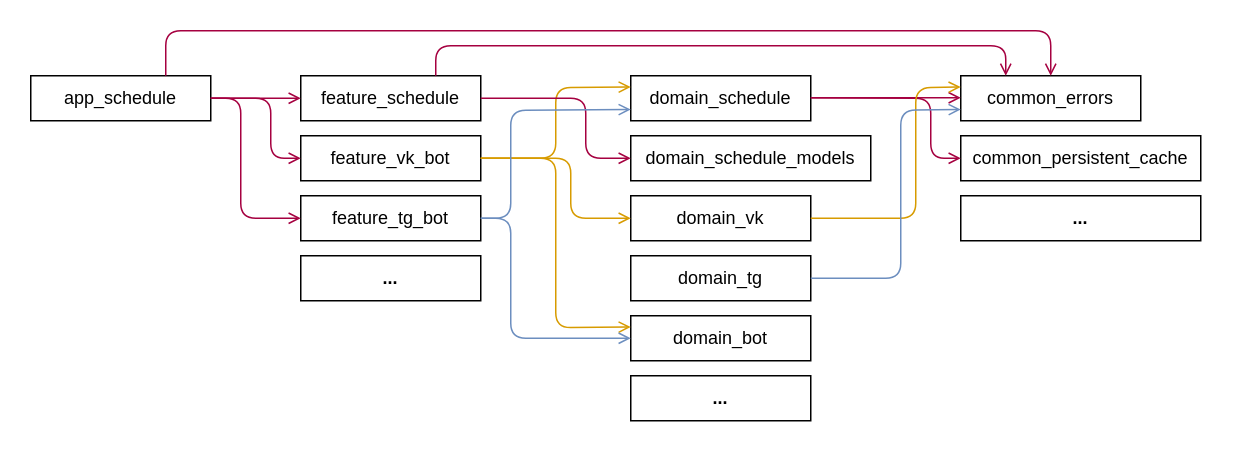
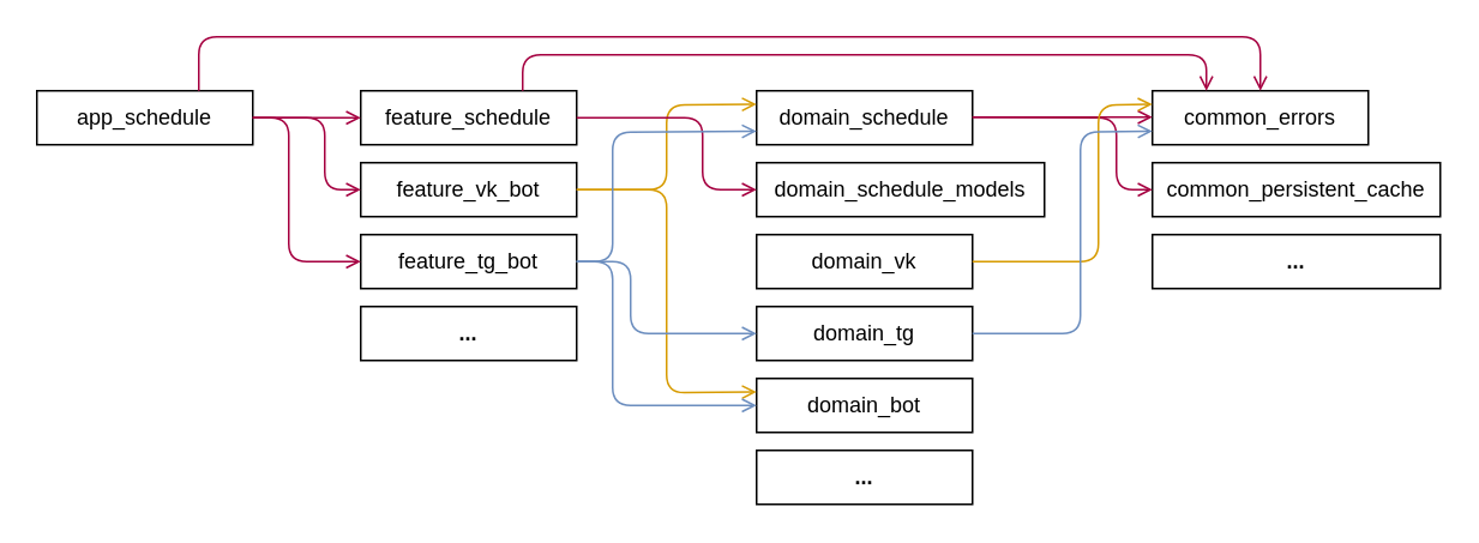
  <mxCell id="0" />
  <mxCell id="1" parent="0" />
  <mxCell id="2" value="app_schedule" style="rounded=0;whiteSpace=wrap;html=1;" parent="1" vertex="1"><mxGeometry x="20" y="50" width="120" height="30" as="geometry" /></mxCell>
  <mxCell id="3" value="feature_schedule" style="rounded=0;whiteSpace=wrap;html=1;" parent="1" vertex="1"><mxGeometry x="200" y="50" width="120" height="30" as="geometry" /></mxCell>
  <mxCell id="4" value="feature_vk_bot" style="rounded=0;whiteSpace=wrap;html=1;" parent="1" vertex="1"><mxGeometry x="200" y="90" width="120" height="30" as="geometry" /></mxCell>
  <mxCell id="5" value="feature_tg_bot" style="rounded=0;whiteSpace=wrap;html=1;" parent="1" vertex="1"><mxGeometry x="200" y="130" width="120" height="30" as="geometry" /></mxCell>
  <mxCell id="6" value="domain_schedule" style="rounded=0;whiteSpace=wrap;html=1;" parent="1" vertex="1"><mxGeometry x="420" y="50" width="120" height="30" as="geometry" /></mxCell>
  <mxCell id="7" value="domain_vk" style="rounded=0;whiteSpace=wrap;html=1;" parent="1" vertex="1"><mxGeometry x="420" y="130" width="120" height="30" as="geometry" /></mxCell>
  <mxCell id="8" value="domain_tg" style="rounded=0;whiteSpace=wrap;html=1;" parent="1" vertex="1"><mxGeometry x="420" y="170" width="120" height="30" as="geometry" /></mxCell>
  <mxCell id="9" value="domain_bot" style="rounded=0;whiteSpace=wrap;html=1;" parent="1" vertex="1"><mxGeometry x="420" y="210" width="120" height="30" as="geometry" /></mxCell>
  <mxCell id="10" value="domain_schedule_models" style="rounded=0;whiteSpace=wrap;html=1;" parent="1" vertex="1"><mxGeometry x="420" y="90" width="160" height="30" as="geometry" /></mxCell>
  <mxCell id="11" value="" style="endArrow=open;endSize=6;html=1;rounded=1;entryX=0;entryY=0.5;entryDx=0;entryDy=0;strokeWidth=1;fillColor=#d80073;strokeColor=#A50040;" parent="1" target="5" edge="1"><mxGeometry width="160" relative="1" as="geometry"><mxPoint x="140" y="65" as="sourcePoint" /><mxPoint x="280" y="64.66" as="targetPoint" /><Array as="points"><mxPoint x="160" y="65" /><mxPoint x="160" y="145" /></Array></mxGeometry></mxCell>
  <mxCell id="12" value="" style="endArrow=open;endSize=6;html=1;rounded=1;endFill=0;exitX=1;exitY=0.5;exitDx=0;exitDy=0;entryX=0;entryY=0.25;entryDx=0;entryDy=0;fillColor=#ffe6cc;strokeColor=#d79b00;strokeWidth=1;" parent="1" source="4" target="6" edge="1"><mxGeometry width="160" relative="1" as="geometry"><mxPoint x="90" y="280" as="sourcePoint" /><mxPoint x="250" y="280" as="targetPoint" /><Array as="points"><mxPoint x="370" y="105" /><mxPoint x="370" y="58" /></Array></mxGeometry></mxCell>
- <mxCell id="13" value="" style="endArrow=open;endSize=6;html=1;rounded=1;exitX=1;exitY=0.5;exitDx=0;exitDy=0;entryX=0;entryY=0.5;entryDx=0;entryDy=0;endFill=0;fillColor=#ffe6cc;strokeColor=#d79b00;strokeWidth=1;" parent="1" source="4" target="7" edge="1"><mxGeometry width="160" relative="1" as="geometry"><mxPoint x="100" y="290" as="sourcePoint" /><mxPoint x="260" y="290" as="targetPoint" /><Array as="points"><mxPoint x="380" y="105" /><mxPoint x="380" y="145" /></Array></mxGeometry></mxCell>
  <mxCell id="14" value="" style="endArrow=open;endSize=6;html=1;rounded=1;entryX=0;entryY=0.5;entryDx=0;entryDy=0;strokeWidth=1;exitX=1;exitY=0.5;exitDx=0;exitDy=0;fillColor=#d80073;strokeColor=#A50040;" parent="1" source="2" target="4" edge="1"><mxGeometry width="160" relative="1" as="geometry"><mxPoint x="100" y="65" as="sourcePoint" /><mxPoint x="170" y="180" as="targetPoint" /><Array as="points"><mxPoint x="180" y="65" /><mxPoint x="180" y="105" /></Array></mxGeometry></mxCell>
  <mxCell id="15" value="" style="endArrow=open;endSize=6;html=1;rounded=1;entryX=0;entryY=0.5;entryDx=0;entryDy=0;strokeWidth=1;fillColor=#d80073;strokeColor=#A50040;" parent="1" target="3" edge="1"><mxGeometry width="160" relative="1" as="geometry"><mxPoint x="140" y="65" as="sourcePoint" /><mxPoint x="180" y="64.66" as="targetPoint" /></mxGeometry></mxCell>
  <mxCell id="16" value="" style="endArrow=open;endSize=6;html=1;rounded=1;exitX=1;exitY=0.5;exitDx=0;exitDy=0;entryX=0;entryY=0.25;entryDx=0;entryDy=0;endFill=0;fillColor=#ffe6cc;strokeColor=#d79b00;strokeWidth=1;" parent="1" source="4" target="9" edge="1"><mxGeometry width="160" relative="1" as="geometry"><mxPoint x="110" y="300" as="sourcePoint" /><mxPoint x="400" y="225" as="targetPoint" /><Array as="points"><mxPoint x="370" y="105" /><mxPoint x="370" y="218" /></Array></mxGeometry></mxCell>
+ <mxCell id="17" value="" style="endArrow=open;endSize=6;html=1;rounded=1;exitX=1;exitY=0.5;exitDx=0;exitDy=0;entryX=0;entryY=0.5;entryDx=0;entryDy=0;endFill=0;fillColor=#dae8fc;strokeColor=#6c8ebf;strokeWidth=1;" parent="1" source="5" target="8" edge="1"><mxGeometry width="160" relative="1" as="geometry"><mxPoint x="120" y="310" as="sourcePoint" /><mxPoint x="280" y="310" as="targetPoint" /><Array as="points"><mxPoint x="350" y="145" /><mxPoint x="350" y="185" /></Array></mxGeometry></mxCell>
  <mxCell id="18" value="" style="endArrow=open;endSize=6;html=1;rounded=1;exitX=1;exitY=0.5;exitDx=0;exitDy=0;endFill=0;entryX=0;entryY=0.5;entryDx=0;entryDy=0;fillColor=#dae8fc;strokeColor=#6c8ebf;strokeWidth=1;" parent="1" source="5" target="9" edge="1"><mxGeometry width="160" relative="1" as="geometry"><mxPoint x="280" y="250" as="sourcePoint" /><mxPoint x="370" y="225" as="targetPoint" /><Array as="points"><mxPoint x="340" y="145" /><mxPoint x="340" y="225" /></Array></mxGeometry></mxCell>
  <mxCell id="19" value="" style="endArrow=open;endSize=6;html=1;rounded=1;exitX=1;exitY=0.5;exitDx=0;exitDy=0;entryX=0;entryY=0.5;entryDx=0;entryDy=0;endFill=0;strokeWidth=1;fillColor=#d80073;strokeColor=#A50040;" parent="1" source="3" target="10" edge="1"><mxGeometry width="160" relative="1" as="geometry"><mxPoint x="100" y="290" as="sourcePoint" /><mxPoint x="260" y="290" as="targetPoint" /><Array as="points"><mxPoint x="390" y="65" /><mxPoint x="390" y="105" /></Array></mxGeometry></mxCell>
  <mxCell id="20" value="" style="endArrow=open;endSize=6;html=1;rounded=1;exitX=1;exitY=0.5;exitDx=0;exitDy=0;entryX=0;entryY=0.75;entryDx=0;entryDy=0;endFill=0;fillColor=#dae8fc;strokeColor=#6c8ebf;strokeWidth=1;" parent="1" target="6" edge="1"><mxGeometry width="160" relative="1" as="geometry"><mxPoint x="320" y="145" as="sourcePoint" /><mxPoint x="420" y="65" as="targetPoint" /><Array as="points"><mxPoint x="340" y="145" /><mxPoint x="340" y="73" /></Array></mxGeometry></mxCell>
  <mxCell id="21" value="common_errors" style="rounded=0;whiteSpace=wrap;html=1;" parent="1" vertex="1"><mxGeometry x="640" y="50" width="120" height="30" as="geometry" /></mxCell>
  <mxCell id="22" value="common_persistent_cache" style="rounded=0;whiteSpace=wrap;html=1;" parent="1" vertex="1"><mxGeometry x="640" y="90" width="160" height="30" as="geometry" /></mxCell>
  <mxCell id="23" value="" style="endArrow=open;endSize=6;html=1;rounded=1;exitX=1;exitY=0.5;exitDx=0;exitDy=0;entryX=0;entryY=0.5;entryDx=0;entryDy=0;endFill=0;strokeWidth=1;fillColor=#d80073;strokeColor=#A50040;" parent="1" edge="1"><mxGeometry width="160" relative="1" as="geometry"><mxPoint x="540" y="64.66" as="sourcePoint" /><mxPoint x="640" y="64.66" as="targetPoint" /></mxGeometry></mxCell>
  <mxCell id="24" value="" style="endArrow=open;endSize=6;html=1;rounded=1;exitX=1;exitY=0.5;exitDx=0;exitDy=0;entryX=0;entryY=0.5;entryDx=0;entryDy=0;endFill=0;strokeWidth=1;fillColor=#d80073;strokeColor=#A50040;" parent="1" target="22" edge="1"><mxGeometry width="160" relative="1" as="geometry"><mxPoint x="540" y="64.66" as="sourcePoint" /><mxPoint x="640" y="64.66" as="targetPoint" /><Array as="points"><mxPoint x="620" y="65" /><mxPoint x="620" y="105" /></Array></mxGeometry></mxCell>
  <mxCell id="25" value="" style="endArrow=open;endSize=6;html=1;rounded=1;exitX=1;exitY=0.5;exitDx=0;exitDy=0;entryX=0;entryY=0.25;entryDx=0;entryDy=0;endFill=0;fillColor=#ffe6cc;strokeColor=#d79b00;strokeWidth=1;" parent="1" source="7" target="21" edge="1"><mxGeometry width="160" relative="1" as="geometry"><mxPoint x="540" y="150" as="sourcePoint" /><mxPoint x="640" y="190" as="targetPoint" /><Array as="points"><mxPoint x="610" y="145" /><mxPoint x="610" y="58" /></Array></mxGeometry></mxCell>
  <mxCell id="26" value="" style="endArrow=open;endSize=6;html=1;rounded=1;exitX=1;exitY=0.5;exitDx=0;exitDy=0;entryX=0;entryY=0.75;entryDx=0;entryDy=0;endFill=0;fillColor=#dae8fc;strokeColor=#6c8ebf;strokeWidth=1;" parent="1" source="8" target="21" edge="1"><mxGeometry width="160" relative="1" as="geometry"><mxPoint x="540" y="181.25" as="sourcePoint" /><mxPoint x="640" y="108.75" as="targetPoint" /><Array as="points"><mxPoint x="600" y="185" /><mxPoint x="600" y="73" /></Array></mxGeometry></mxCell>
  <mxCell id="27" value="" style="endArrow=open;endSize=6;html=1;rounded=1;entryX=0.25;entryY=0;entryDx=0;entryDy=0;strokeWidth=1;exitX=0.75;exitY=0;exitDx=0;exitDy=0;fillColor=#d80073;strokeColor=#A50040;" parent="1" source="3" target="21" edge="1"><mxGeometry width="160" relative="1" as="geometry"><mxPoint x="330" y="30" as="sourcePoint" /><mxPoint x="390" y="30" as="targetPoint" /><Array as="points"><mxPoint x="290" y="30" /><mxPoint x="670" y="30" /></Array></mxGeometry></mxCell>
  <mxCell id="28" value="" style="endArrow=open;endSize=6;html=1;rounded=1;entryX=0.5;entryY=0;entryDx=0;entryDy=0;strokeWidth=1;exitX=0.75;exitY=0;exitDx=0;exitDy=0;fillColor=#d80073;strokeColor=#A50040;" parent="1" source="2" target="21" edge="1"><mxGeometry width="160" relative="1" as="geometry"><mxPoint x="110" y="50" as="sourcePoint" /><mxPoint x="490" y="50" as="targetPoint" /><Array as="points"><mxPoint x="110" y="20" /><mxPoint x="700" y="20" /></Array></mxGeometry></mxCell>
  <mxCell id="29" value="..." style="rounded=0;whiteSpace=wrap;html=1;fontStyle=1" parent="1" vertex="1"><mxGeometry x="640" y="130" width="160" height="30" as="geometry" /></mxCell>
  <mxCell id="30" value="..." style="rounded=0;whiteSpace=wrap;html=1;fontStyle=1" parent="1" vertex="1"><mxGeometry x="420" y="250" width="120" height="30" as="geometry" /></mxCell>
  <mxCell id="31" value="..." style="rounded=0;whiteSpace=wrap;html=1;fontStyle=1" parent="1" vertex="1"><mxGeometry x="200" y="170" width="120" height="30" as="geometry" /></mxCell>
